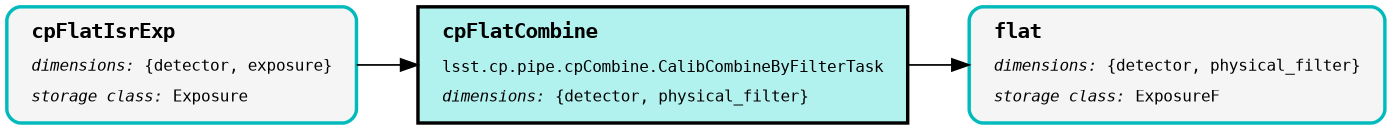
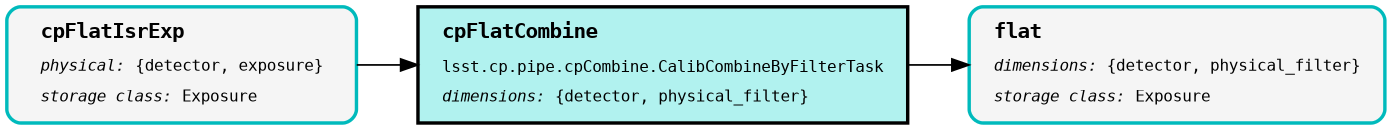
  digraph {
    nodesep=0.5
    rankdir=LR
    ranksep=0.75
    splines=ortho
    node [color="#00BABC" fillcolor="#F5F5F5" fontname=Monospace fontsize=14 margin="0.2,0.1" penwidth=3 shape=box style="rounded,filled,bold"]
    edge [arrowsize=1.5 color=black penwidth=1.5]
    n1 [color=black fillcolor="#B1F2EF" label=<<TABLE BORDER="0" CELLPADDING="5"><TR><TD ALIGN="LEFT"><B><FONT POINT-SIZE="18">cpFlatCombine</FONT></B></TD></TR><TR><TD ALIGN="LEFT">lsst.cp.pipe.cpCombine.CalibCombineByFilterTask</TD></TR><TR><TD ALIGN="LEFT"><I>dimensions:</I>&nbsp;{detector, physical_filter}</TD></TR></TABLE>> style=filled]
-   n2 [label=<<TABLE BORDER="0" CELLPADDING="5"><TR><TD ALIGN="LEFT"><B><FONT POINT-SIZE="18">flat</FONT></B></TD></TR><TR><TD ALIGN="LEFT"><I>dimensions:</I>&nbsp;{detector, physical_filter}</TD></TR><TR><TD ALIGN="LEFT"><I>storage class:</I>&nbsp;ExposureF</TD></TR></TABLE>>]
-   n3 [label=<<TABLE BORDER="0" CELLPADDING="5"><TR><TD ALIGN="LEFT"><B><FONT POINT-SIZE="18">cpFlatIsrExp</FONT></B></TD></TR><TR><TD ALIGN="LEFT"><I>dimensions:</I>&nbsp;{detector, exposure}</TD></TR><TR><TD ALIGN="LEFT"><I>storage class:</I>&nbsp;Exposure</TD></TR></TABLE>>]
+   n2 [label=<<TABLE BORDER="0" CELLPADDING="5"><TR><TD ALIGN="LEFT"><B><FONT POINT-SIZE="18">flat</FONT></B></TD></TR><TR><TD ALIGN="LEFT"><I>dimensions:</I>&nbsp;{detector, physical_filter}</TD></TR><TR><TD ALIGN="LEFT"><I>storage class:</I>&nbsp;Exposure</TD></TR></TABLE>>]
+   n3 [label=<<TABLE BORDER="0" CELLPADDING="5"><TR><TD ALIGN="LEFT"><B><FONT POINT-SIZE="18">cpFlatIsrExp</FONT></B></TD></TR><TR><TD ALIGN="LEFT"><I>physical:</I>&nbsp;{detector, exposure}</TD></TR><TR><TD ALIGN="LEFT"><I>storage class:</I>&nbsp;Exposure</TD></TR></TABLE>>]
    n1 -> n2
    n3 -> n1
  }
